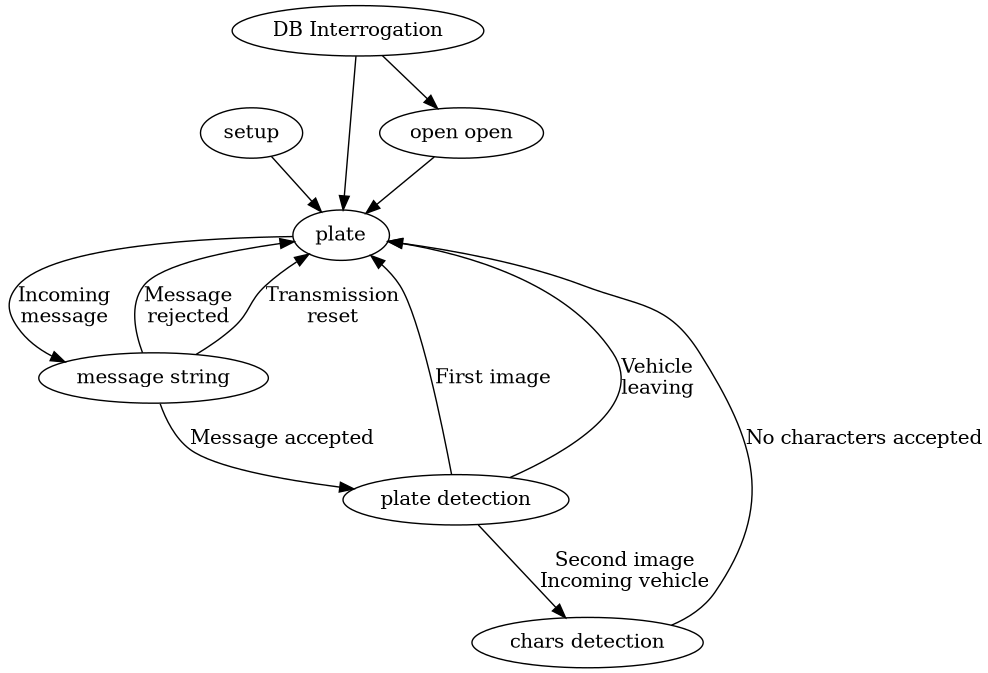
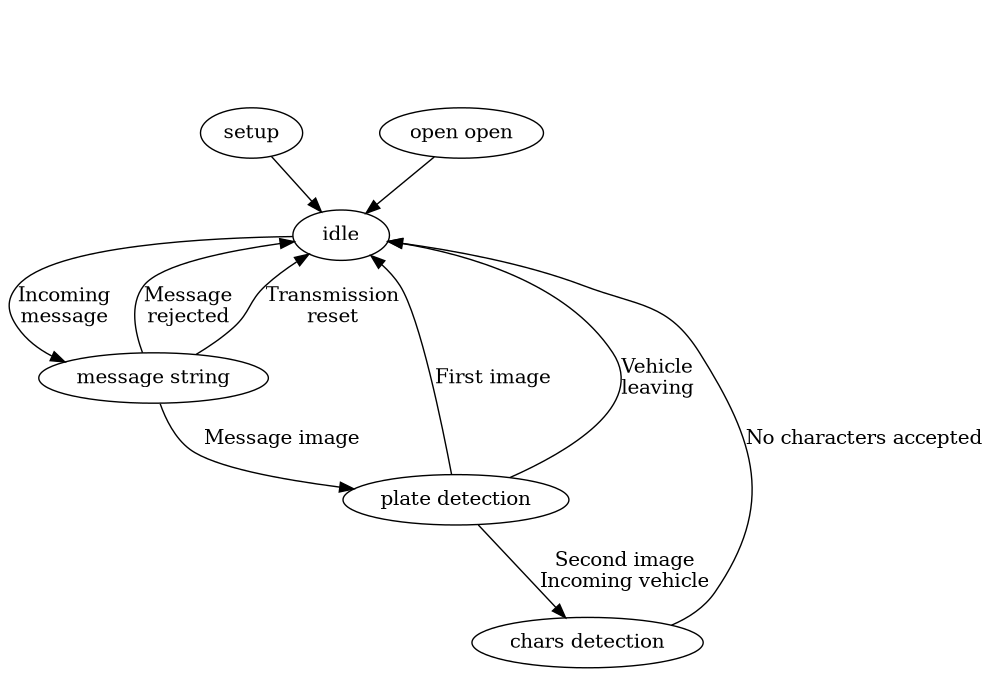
  digraph {
    setup
-   idle [label=plate]
+   idle
    n3 [label="message string"]
    "plate detection"
    "chars detection"
-   "DB Interrogation"
    n7 [label="open open"]
    setup -> idle
    idle -> n3 [label="Incoming\nmessage"]
    n3 -> idle [label="Message\nrejected"]
    n3 -> idle [label="Transmission\nreset"]
-   n3 -> "plate detection" [label="Message accepted    "]
+   n3 -> "plate detection" [label="Message image    "]
    "plate detection" -> idle [label="First image         "]
    "plate detection" -> idle [label="Vehicle\nleaving"]
    "plate detection" -> "chars detection" [label="Second image\nIncoming vehicle"]
    "chars detection" -> idle [label="No characters accepted"]
-   "DB Interrogation" -> idle
-   "DB Interrogation" -> n7
    n7 -> idle
  }
